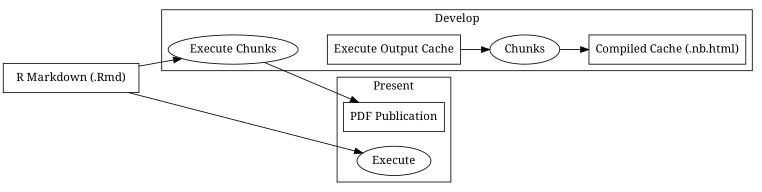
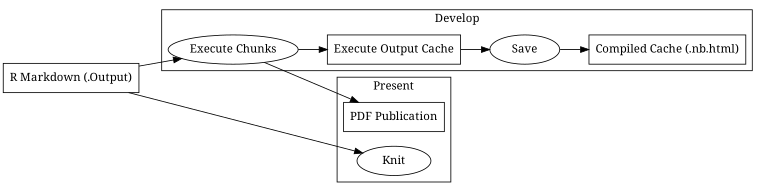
  digraph {
    fontname="Noto Serif"
    rankdir=LR
    node [fillcolor=lightgrey fontname="Noto Serif" shape=box]
    edge [fontname="Noto Serif"]
    n1 [label="Execute Output Cache"]
    n2 [label="Compiled Cache (.nb.html)"]
-   n3 [label=Chunks shape=ellipse]
+   n3 [label=Save shape=ellipse]
    n4 [label="Execute Chunks" shape=ellipse]
    n5 [label="PDF Publication"]
-   n6 [label=Execute shape=ellipse]
-   n7 [label="R Markdown (.Rmd)"]
+   n6 [label=Knit shape=ellipse]
+   n7 [label="R Markdown (.Output)"]
    subgraph cluster_1 {
      label=Develop
      n1
      n2
      n3
      n4
    }
    subgraph cluster_2 {
      label=Present
      n5
      n6
    }
    n1 -> n3
    n3 -> n2
+   n4 -> n1
    n4 -> n5
    n7 -> n4
    n7 -> n6
  }
